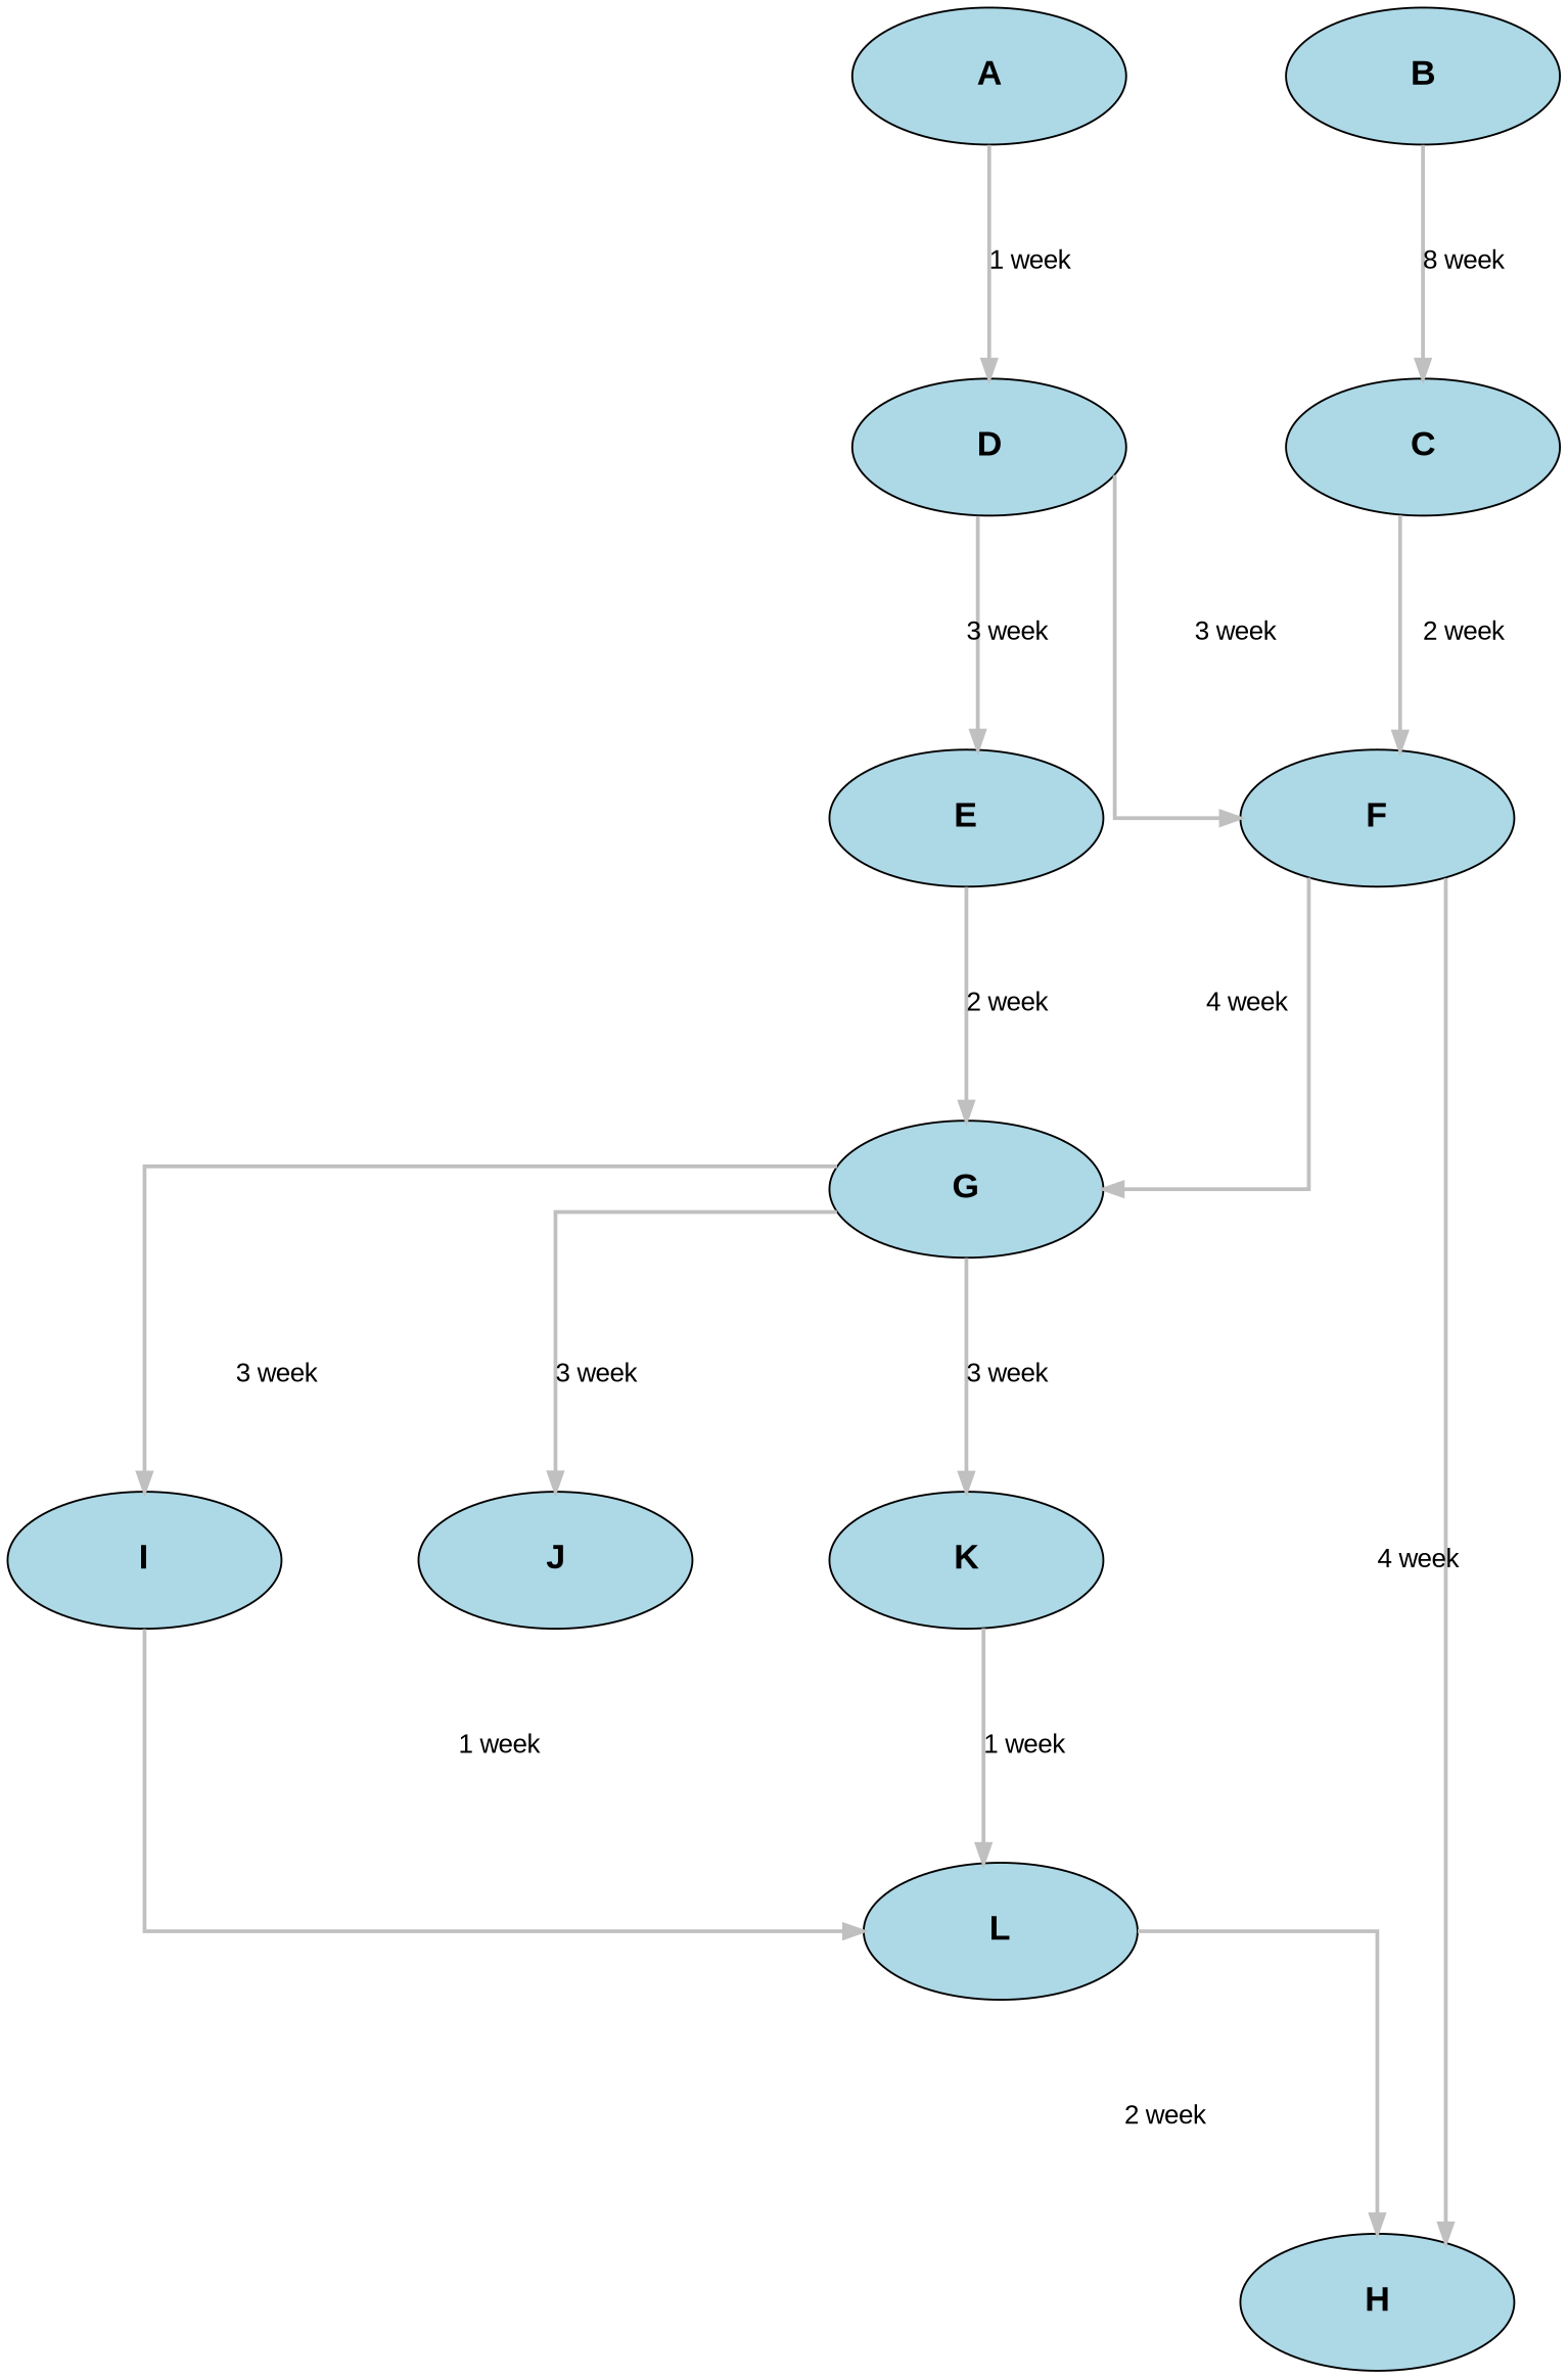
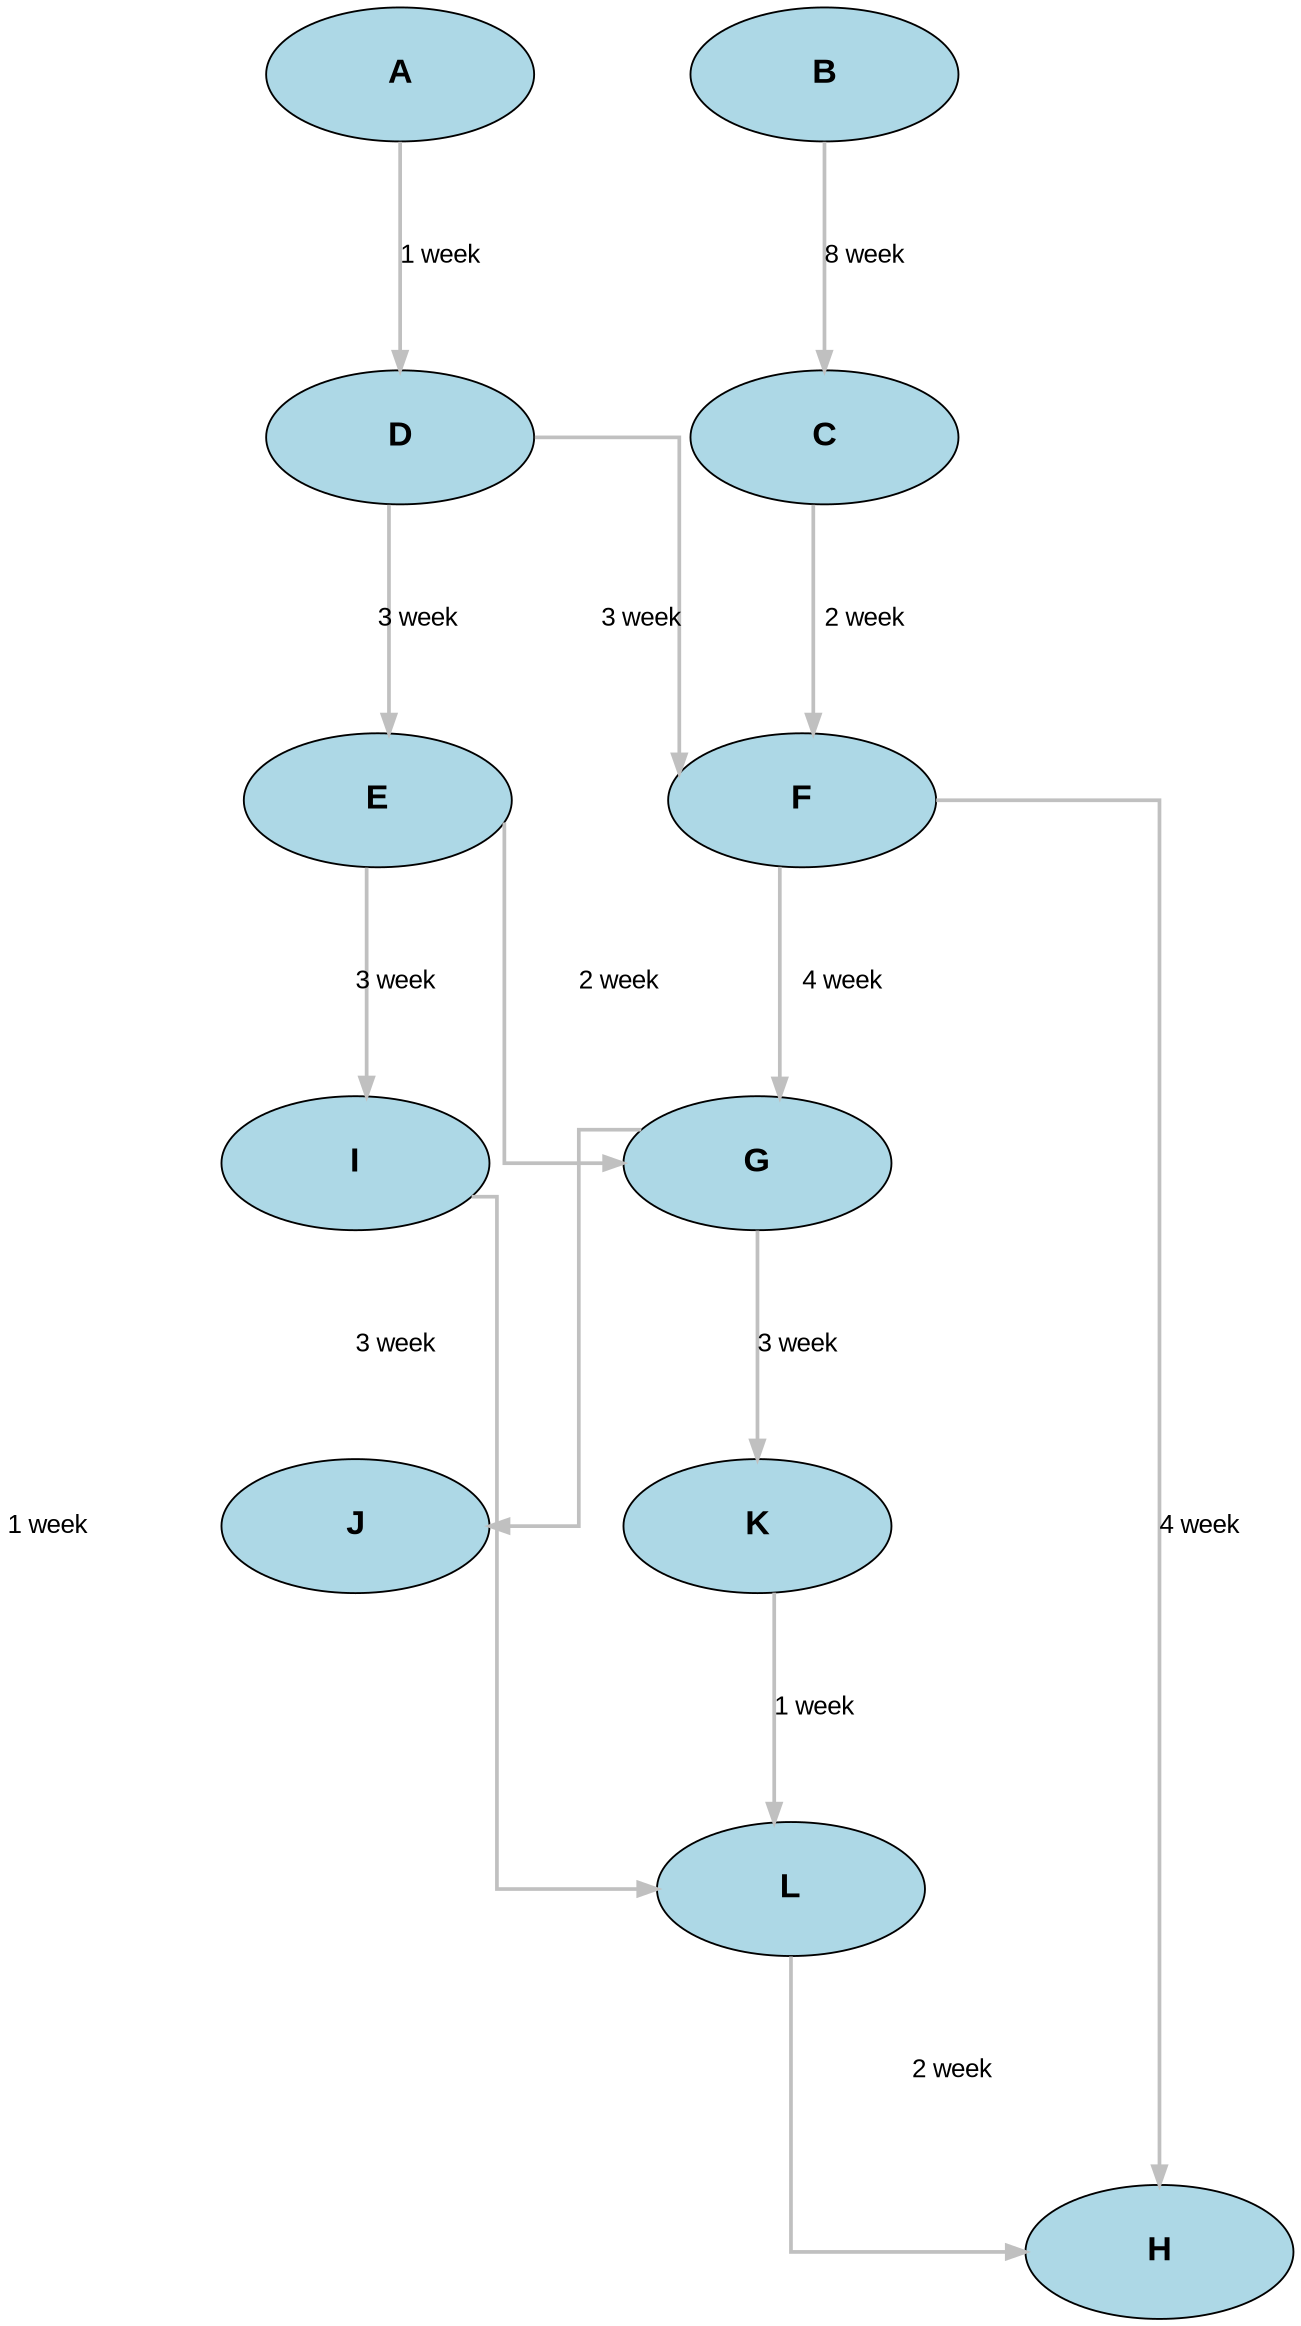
  digraph {
    compound=true
    nodesep=1.0
    rankdir=TB
    ranksep=1.5
    splines=ortho
    node [fillcolor=lightblue fontname="Arial Bold" fontsize=18 shape=ellipse style="filled,rounded"]
    edge [color=gray fontname=Arial fontsize=14 penwidth=2 style=solid weight=3]
    n1 [height=1 label=I width=2]
    n2 [height=1 label=L width=2]
    n3 [height=1 label=H width=2]
    n4 [height=1 label=G width=2]
    n5 [height=1 label=J width=2]
    n6 [height=1 label=K width=2]
    n7 [height=1 label=D width=2]
    n8 [height=1 label=E width=2]
    n9 [height=1 label=F width=2]
    n10 [height=1 label=A width=2]
    n11 [height=1 label=B width=2]
    n12 [height=1 label=C width=2]
    n1 -> n2 [label="1 week" weight=1]
    n2 -> n3 [label="2 week" weight=2]
-   n4 -> n1 [label="3 week"]
+   n8 -> n1 [label="3 week"]
    n4 -> n5 [label="3 week"]
    n4 -> n6 [label="3 week"]
    n6 -> n2 [label="1 week" weight=1]
    n7 -> n8 [label="3 week"]
    n7 -> n9 [label="3 week"]
    n8 -> n4 [label="2 week" weight=2]
    n9 -> n3 [label="4 week" weight=4]
    n9 -> n4 [label="4 week" weight=4]
    n10 -> n7 [label="1 week" weight=1]
    n11 -> n12 [label="8 week" weight=4]
    n12 -> n9 [label="2 week" weight=2]
  }
